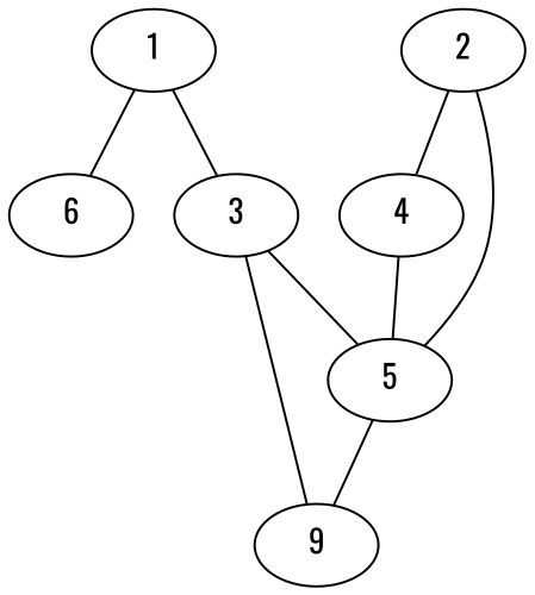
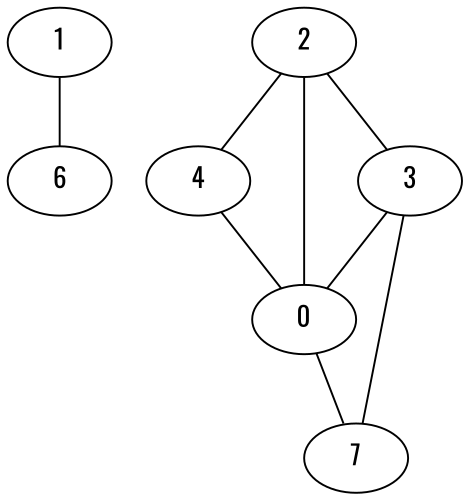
  digraph {
    fontname=Oswald
    node [fontname=Oswald]
    edge [arrowhead=none fontname=Oswald]
    n1 [label=1]
    n2 [label=6]
    n3 [label=2]
    n4 [label=3]
    n5 [label=4]
-   n6 [label=5]
-   n7 [label=9]
+   n6 [label=0]
+   n7 [label=7]
    n1 -> n2
-   n1 -> n4
+   n3 -> n4
    n3 -> n5
    n3 -> n6
    n4 -> n6
    n4 -> n7
    n5 -> n6
    n6 -> n7
  }
